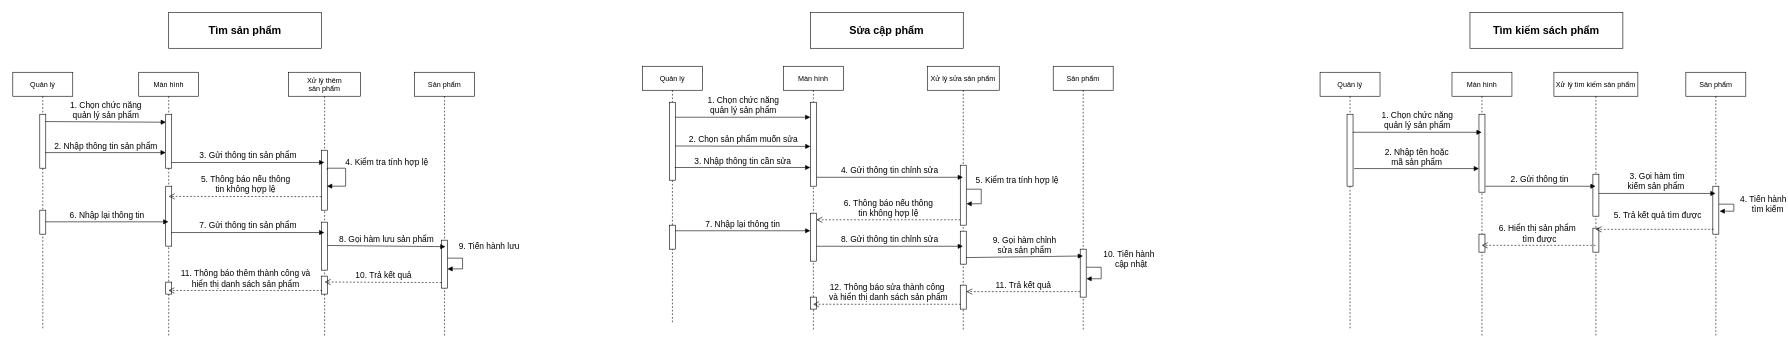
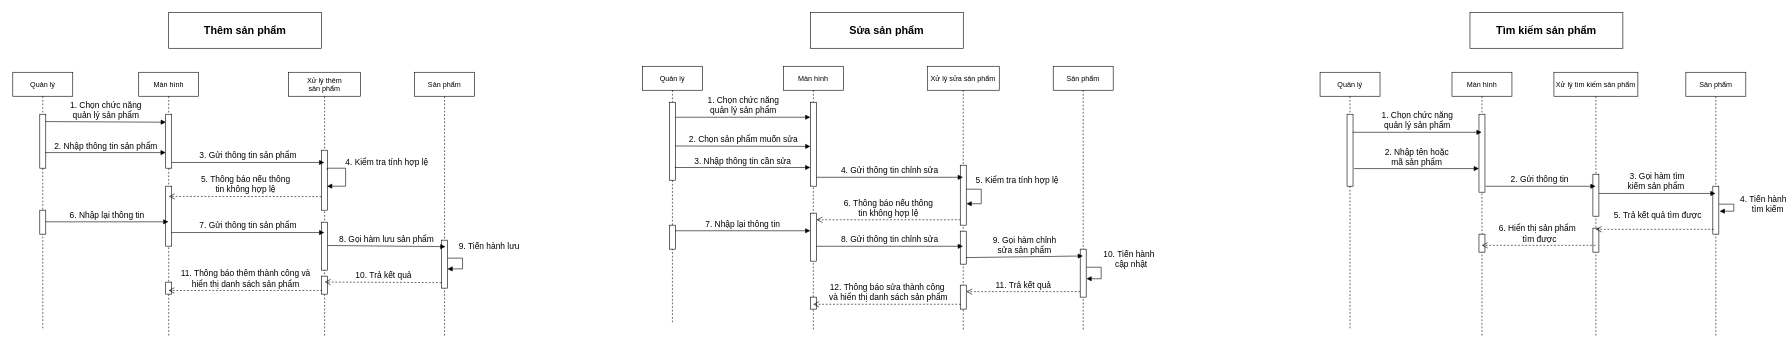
  <mxCell id="0" />
  <mxCell id="1" parent="0" />
  <mxCell id="2" value="Quản lý" style="shape=umlLifeline;perimeter=lifelinePerimeter;container=1;collapsible=0;recursiveResize=0;rounded=0;shadow=0;strokeWidth=1;" parent="1" vertex="1"><mxGeometry x="20" y="120" width="100" height="430" as="geometry" /></mxCell>
  <mxCell id="3" value="" style="points=[];perimeter=orthogonalPerimeter;rounded=0;shadow=0;strokeWidth=1;" parent="2" vertex="1"><mxGeometry x="45" y="70" width="10" height="90" as="geometry" /></mxCell>
  <mxCell id="4" value="" style="html=1;points=[];perimeter=orthogonalPerimeter;fontSize=12;" parent="2" vertex="1"><mxGeometry x="45" y="230" width="10" height="40" as="geometry" /></mxCell>
  <mxCell id="5" value="Màn hình" style="shape=umlLifeline;perimeter=lifelinePerimeter;container=1;collapsible=0;recursiveResize=0;rounded=0;shadow=0;strokeWidth=1;" parent="1" vertex="1"><mxGeometry x="230" y="120" width="100" height="440" as="geometry" /></mxCell>
  <mxCell id="6" value="" style="points=[];perimeter=orthogonalPerimeter;rounded=0;shadow=0;strokeWidth=1;" parent="5" vertex="1"><mxGeometry x="45" y="70" width="10" height="90" as="geometry" /></mxCell>
  <mxCell id="7" value="" style="html=1;points=[];perimeter=orthogonalPerimeter;fontSize=12;" parent="5" vertex="1"><mxGeometry x="45" y="190" width="10" height="100" as="geometry" /></mxCell>
  <mxCell id="8" value="" style="html=1;points=[];perimeter=orthogonalPerimeter;fontSize=12;" parent="5" vertex="1"><mxGeometry x="45" y="350" width="10" height="20" as="geometry" /></mxCell>
  <mxCell id="9" value="Xử lý thêm&#10;sản phẩm" style="shape=umlLifeline;perimeter=lifelinePerimeter;container=1;collapsible=0;recursiveResize=0;rounded=0;shadow=0;strokeWidth=1;" parent="1" vertex="1"><mxGeometry x="480" y="120" width="120" height="440" as="geometry" /></mxCell>
  <mxCell id="10" value="" style="points=[];perimeter=orthogonalPerimeter;rounded=0;shadow=0;strokeWidth=1;" parent="9" vertex="1"><mxGeometry x="55" y="130" width="10" height="100" as="geometry" /></mxCell>
  <mxCell id="11" value="&lt;font style=&quot;font-size: 14px&quot;&gt;4.&amp;nbsp;Kiểm tra tính hợp lệ&lt;/font&gt;" style="edgeStyle=orthogonalEdgeStyle;html=1;align=left;spacingLeft=2;endArrow=block;rounded=0;fontSize=12;exitX=0.928;exitY=0.326;exitDx=0;exitDy=0;exitPerimeter=0;" parent="9" source="10" edge="1"><mxGeometry x="-0.375" y="10" relative="1" as="geometry"><mxPoint x="65" y="120" as="sourcePoint" /><Array as="points"><mxPoint x="64" y="160" /><mxPoint x="95" y="160" /><mxPoint x="95" y="190" /></Array><mxPoint x="64" y="190" as="targetPoint" /><mxPoint as="offset" /></mxGeometry></mxCell>
  <mxCell id="12" value="" style="html=1;points=[];perimeter=orthogonalPerimeter;fontSize=12;" parent="9" vertex="1"><mxGeometry x="55" y="250" width="10" height="80" as="geometry" /></mxCell>
  <mxCell id="13" value="" style="html=1;points=[];perimeter=orthogonalPerimeter;fontSize=12;" parent="9" vertex="1"><mxGeometry x="55" y="340" width="10" height="30" as="geometry" /></mxCell>
  <mxCell id="14" value="Sản phẩm" style="shape=umlLifeline;perimeter=lifelinePerimeter;container=1;collapsible=0;recursiveResize=0;rounded=0;shadow=0;strokeWidth=1;" parent="1" vertex="1"><mxGeometry x="690" y="120" width="100" height="440" as="geometry" /></mxCell>
  <mxCell id="15" value="&lt;font style=&quot;font-size: 14px&quot;&gt;9.&amp;nbsp;Tiến hành lưu&lt;/font&gt;" style="edgeStyle=orthogonalEdgeStyle;html=1;align=left;spacingLeft=2;endArrow=block;rounded=0;entryX=0.986;entryY=0.599;fontSize=12;entryDx=0;entryDy=0;entryPerimeter=0;" parent="14" target="16" edge="1"><mxGeometry x="-0.453" y="20" relative="1" as="geometry"><mxPoint x="50" y="310" as="sourcePoint" /><Array as="points"><mxPoint x="80" y="310" /><mxPoint x="80" y="328" /></Array><mxPoint x="55" y="330" as="targetPoint" /><mxPoint as="offset" /></mxGeometry></mxCell>
  <mxCell id="16" value="" style="html=1;points=[];perimeter=orthogonalPerimeter;fontSize=12;" parent="14" vertex="1"><mxGeometry x="45" y="280" width="10" height="80" as="geometry" /></mxCell>
  <mxCell id="17" value="&lt;font style=&quot;font-size: 14px&quot;&gt;2. Nhập thông tin&amp;nbsp;sản phẩm&lt;/font&gt;" style="html=1;verticalAlign=bottom;endArrow=block;rounded=0;exitX=0.9;exitY=0.711;exitDx=0;exitDy=0;exitPerimeter=0;" parent="1" source="3" target="6" edge="1"><mxGeometry width="80" relative="1" as="geometry"><mxPoint x="380" y="310" as="sourcePoint" /><mxPoint x="460" y="310" as="targetPoint" /></mxGeometry></mxCell>
  <mxCell id="18" value="&lt;font style=&quot;font-size: 14px&quot;&gt;3. Gửi thông tin sản phẩm&lt;/font&gt;" style="html=1;verticalAlign=bottom;endArrow=block;rounded=0;fontSize=12;exitX=1.031;exitY=0.894;exitDx=0;exitDy=0;exitPerimeter=0;" parent="1" source="6" target="9" edge="1"><mxGeometry width="80" relative="1" as="geometry"><mxPoint x="380" y="310" as="sourcePoint" /><mxPoint x="460" y="310" as="targetPoint" /></mxGeometry></mxCell>
  <mxCell id="19" value="&lt;font style=&quot;font-size: 14px&quot;&gt;5.&amp;nbsp;Thông báo nếu thông&lt;br&gt;tin không hợp lệ&lt;/font&gt;" style="html=1;verticalAlign=bottom;endArrow=open;dashed=1;endSize=8;rounded=0;fontSize=12;exitX=-0.038;exitY=0.774;exitDx=0;exitDy=0;exitPerimeter=0;" parent="1" source="10" edge="1"><mxGeometry relative="1" as="geometry"><mxPoint x="510" y="300" as="sourcePoint" /><mxPoint x="280" y="327" as="targetPoint" /></mxGeometry></mxCell>
  <mxCell id="20" value="&lt;font style=&quot;font-size: 14px&quot;&gt;6.&amp;nbsp;Nhập lại thông tin&lt;/font&gt;" style="html=1;verticalAlign=bottom;endArrow=block;rounded=0;fontSize=12;exitX=0.938;exitY=0.485;exitDx=0;exitDy=0;exitPerimeter=0;" parent="1" source="4" target="5" edge="1"><mxGeometry width="80" relative="1" as="geometry"><mxPoint x="50" y="358" as="sourcePoint" /><mxPoint x="260" y="369" as="targetPoint" /></mxGeometry></mxCell>
  <mxCell id="21" value="&lt;font style=&quot;font-size: 14px&quot;&gt;7. Gửi thông tin sản phẩm&lt;/font&gt;" style="html=1;verticalAlign=bottom;endArrow=block;rounded=0;fontSize=12;exitX=0.938;exitY=0.773;exitDx=0;exitDy=0;exitPerimeter=0;" parent="1" source="7" target="9" edge="1"><mxGeometry width="80" relative="1" as="geometry"><mxPoint x="230" y="330" as="sourcePoint" /><mxPoint x="310" y="330" as="targetPoint" /></mxGeometry></mxCell>
  <mxCell id="22" value="&lt;font style=&quot;font-size: 14px&quot;&gt;8.&amp;nbsp;Gọi hàm lưu&amp;nbsp;sản phẩm&lt;/font&gt;" style="html=1;verticalAlign=bottom;endArrow=block;rounded=0;fontSize=12;exitX=0.986;exitY=0.486;exitDx=0;exitDy=0;exitPerimeter=0;entryX=0.515;entryY=0.661;entryDx=0;entryDy=0;entryPerimeter=0;" parent="1" source="12" target="14" edge="1"><mxGeometry width="80" relative="1" as="geometry"><mxPoint x="530" y="370" as="sourcePoint" /><mxPoint x="610" y="370" as="targetPoint" /></mxGeometry></mxCell>
  <mxCell id="23" value="&lt;font style=&quot;font-size: 14px&quot;&gt;10.&amp;nbsp;Trả kết quả&lt;/font&gt;" style="html=1;verticalAlign=bottom;endArrow=open;dashed=1;endSize=8;rounded=0;fontSize=12;exitX=-0.014;exitY=0.885;exitDx=0;exitDy=0;exitPerimeter=0;entryX=0.5;entryY=0.795;entryDx=0;entryDy=0;entryPerimeter=0;" parent="1" source="16" target="9" edge="1"><mxGeometry relative="1" as="geometry"><mxPoint x="610" y="470" as="sourcePoint" /><mxPoint x="530" y="470" as="targetPoint" /></mxGeometry></mxCell>
  <mxCell id="24" value="&lt;font style=&quot;font-size: 14px&quot;&gt;11.&amp;nbsp;Thông báo thêm thành công và&lt;br&gt;hiển thị danh sách sản phẩm&lt;/font&gt;" style="html=1;verticalAlign=bottom;endArrow=open;dashed=1;endSize=8;rounded=0;fontSize=12;exitX=0.081;exitY=0.797;exitDx=0;exitDy=0;exitPerimeter=0;" parent="1" source="13" target="5" edge="1"><mxGeometry relative="1" as="geometry"><mxPoint x="480" y="420" as="sourcePoint" /><mxPoint x="400" y="420" as="targetPoint" /></mxGeometry></mxCell>
- <mxCell id="25" value="&lt;b&gt;&lt;font style=&quot;font-size: 18px&quot;&gt;Tìm sản phẩm&lt;/font&gt;&lt;/b&gt;" style="rounded=0;whiteSpace=wrap;html=1;fontSize=12;" parent="1" vertex="1"><mxGeometry x="280" y="20" width="255" height="60" as="geometry" /></mxCell>
- <mxCell id="26" value="&lt;b&gt;&lt;font style=&quot;font-size: 18px&quot;&gt;Sửa cập phẩm&lt;/font&gt;&lt;/b&gt;" style="rounded=0;whiteSpace=wrap;html=1;fontSize=12;" parent="1" vertex="1"><mxGeometry x="1350" y="20" width="255" height="60" as="geometry" /></mxCell>
+ <mxCell id="25" value="&lt;b&gt;&lt;font style=&quot;font-size: 18px&quot;&gt;Thêm sản phẩm&lt;/font&gt;&lt;/b&gt;" style="rounded=0;whiteSpace=wrap;html=1;fontSize=12;" parent="1" vertex="1"><mxGeometry x="280" y="20" width="255" height="60" as="geometry" /></mxCell>
+ <mxCell id="26" value="&lt;b&gt;&lt;font style=&quot;font-size: 18px&quot;&gt;Sửa sản phẩm&lt;/font&gt;&lt;/b&gt;" style="rounded=0;whiteSpace=wrap;html=1;fontSize=12;" parent="1" vertex="1"><mxGeometry x="1350" y="20" width="255" height="60" as="geometry" /></mxCell>
  <mxCell id="27" value="Quản lý" style="shape=umlLifeline;perimeter=lifelinePerimeter;container=1;collapsible=0;recursiveResize=0;rounded=0;shadow=0;strokeWidth=1;" parent="1" vertex="1"><mxGeometry x="2200" y="120" width="100" height="430" as="geometry" /></mxCell>
  <mxCell id="28" value="" style="points=[];perimeter=orthogonalPerimeter;rounded=0;shadow=0;strokeWidth=1;" parent="27" vertex="1"><mxGeometry x="45" y="70" width="10" height="120" as="geometry" /></mxCell>
  <mxCell id="29" value="Màn hình" style="shape=umlLifeline;perimeter=lifelinePerimeter;container=1;collapsible=0;recursiveResize=0;rounded=0;shadow=0;strokeWidth=1;" parent="1" vertex="1"><mxGeometry x="2420" y="120" width="100" height="440" as="geometry" /></mxCell>
  <mxCell id="30" value="" style="points=[];perimeter=orthogonalPerimeter;rounded=0;shadow=0;strokeWidth=1;" parent="29" vertex="1"><mxGeometry x="45" y="70" width="10" height="130" as="geometry" /></mxCell>
  <mxCell id="31" value="" style="html=1;points=[];perimeter=orthogonalPerimeter;fontSize=12;" parent="29" vertex="1"><mxGeometry x="45" y="270" width="10" height="30" as="geometry" /></mxCell>
  <mxCell id="32" value="Xử lý tìm kiếm sản phẩm" style="shape=umlLifeline;perimeter=lifelinePerimeter;container=1;collapsible=0;recursiveResize=0;rounded=0;shadow=0;strokeWidth=1;" parent="1" vertex="1"><mxGeometry x="2590" y="120" width="140" height="440" as="geometry" /></mxCell>
  <mxCell id="33" value="" style="points=[];perimeter=orthogonalPerimeter;rounded=0;shadow=0;strokeWidth=1;" parent="32" vertex="1"><mxGeometry x="65" y="170" width="10" height="70" as="geometry" /></mxCell>
  <mxCell id="34" value="" style="html=1;points=[];perimeter=orthogonalPerimeter;fontSize=12;" parent="32" vertex="1"><mxGeometry x="65" y="260" width="10" height="40" as="geometry" /></mxCell>
  <mxCell id="35" value="Sản phẩm" style="shape=umlLifeline;perimeter=lifelinePerimeter;container=1;collapsible=0;recursiveResize=0;rounded=0;shadow=0;strokeWidth=1;" parent="1" vertex="1"><mxGeometry x="2810" y="120" width="100" height="440" as="geometry" /></mxCell>
  <mxCell id="36" value="" style="html=1;points=[];perimeter=orthogonalPerimeter;fontSize=12;" parent="35" vertex="1"><mxGeometry x="45" y="190" width="10" height="80" as="geometry" /></mxCell>
  <mxCell id="37" value="&lt;font style=&quot;font-size: 14px&quot;&gt;4. Tiến hành&lt;br&gt;&amp;nbsp; &amp;nbsp; &amp;nbsp;tìm kiếm&lt;/font&gt;" style="edgeStyle=orthogonalEdgeStyle;html=1;align=left;spacingLeft=2;endArrow=block;rounded=0;fontSize=12;exitX=1;exitY=0.375;exitDx=0;exitDy=0;exitPerimeter=0;entryX=1.133;entryY=0.521;entryDx=0;entryDy=0;entryPerimeter=0;" parent="35" source="36" target="36" edge="1"><mxGeometry x="-0.286" y="-10" relative="1" as="geometry"><mxPoint x="60" y="160" as="sourcePoint" /><Array as="points"><mxPoint x="80" y="220" /><mxPoint x="80" y="232" /></Array><mxPoint x="60" y="220" as="targetPoint" /><mxPoint x="10" y="-10" as="offset" /></mxGeometry></mxCell>
  <mxCell id="38" value="&lt;font style=&quot;font-size: 14px&quot;&gt;2. Nhập tên hoặc &lt;br&gt;mã&amp;nbsp;sản phẩm&lt;/font&gt;" style="html=1;verticalAlign=bottom;endArrow=block;rounded=0;exitX=1.18;exitY=0.755;exitDx=0;exitDy=0;exitPerimeter=0;" parent="1" source="28" target="30" edge="1"><mxGeometry width="80" relative="1" as="geometry"><mxPoint x="2260" y="280" as="sourcePoint" /><mxPoint x="2630" y="310" as="targetPoint" /></mxGeometry></mxCell>
  <mxCell id="39" value="&lt;font style=&quot;font-size: 14px&quot;&gt;2. Gửi thông tin&amp;nbsp;&lt;/font&gt;" style="html=1;verticalAlign=bottom;endArrow=block;rounded=0;fontSize=12;exitX=1.1;exitY=0.924;exitDx=0;exitDy=0;exitPerimeter=0;" parent="1" source="30" target="32" edge="1"><mxGeometry width="80" relative="1" as="geometry"><mxPoint x="2550" y="310" as="sourcePoint" /><mxPoint x="2630" y="310" as="targetPoint" /></mxGeometry></mxCell>
- <mxCell id="40" value="&lt;b&gt;&lt;font style=&quot;font-size: 18px&quot;&gt;Tìm kiếm sách phẩm&lt;/font&gt;&lt;/b&gt;" style="rounded=0;whiteSpace=wrap;html=1;fontSize=12;" parent="1" vertex="1"><mxGeometry x="2450" y="20" width="255" height="60" as="geometry" /></mxCell>
+ <mxCell id="40" value="&lt;b&gt;&lt;font style=&quot;font-size: 18px&quot;&gt;Tìm kiếm sản phẩm&lt;/font&gt;&lt;/b&gt;" style="rounded=0;whiteSpace=wrap;html=1;fontSize=12;" parent="1" vertex="1"><mxGeometry x="2450" y="20" width="255" height="60" as="geometry" /></mxCell>
  <mxCell id="41" value="&lt;font style=&quot;font-size: 14px&quot;&gt;3. Gọi hàm tìm &lt;br&gt;kiếm sản phẩm&amp;nbsp;&lt;/font&gt;" style="html=1;verticalAlign=bottom;endArrow=block;rounded=0;fontSize=12;exitX=1.003;exitY=0.459;exitDx=0;exitDy=0;exitPerimeter=0;" parent="1" source="33" target="35" edge="1"><mxGeometry width="80" relative="1" as="geometry"><mxPoint x="2700" y="260" as="sourcePoint" /><mxPoint x="2580" y="300" as="targetPoint" /></mxGeometry></mxCell>
  <mxCell id="42" value="&lt;font style=&quot;font-size: 14px&quot;&gt;5. Trả kết quả tìm được&lt;/font&gt;" style="html=1;verticalAlign=bottom;endArrow=open;dashed=1;endSize=8;rounded=0;fontSize=12;exitX=0.134;exitY=0.899;exitDx=0;exitDy=0;exitPerimeter=0;" parent="1" source="36" target="32" edge="1"><mxGeometry x="-0.056" y="-12" relative="1" as="geometry"><mxPoint x="2800" y="240" as="sourcePoint" /><mxPoint x="2720" y="240" as="targetPoint" /><mxPoint as="offset" /></mxGeometry></mxCell>
  <mxCell id="43" value="&lt;font style=&quot;font-size: 14px&quot;&gt;6. Hiển thị sản phẩm&amp;nbsp;&lt;br&gt;&amp;nbsp;tìm được&lt;/font&gt;" style="html=1;verticalAlign=bottom;endArrow=open;dashed=1;endSize=8;rounded=0;fontSize=12;exitX=0.495;exitY=0.656;exitDx=0;exitDy=0;exitPerimeter=0;" parent="1" source="32" target="29" edge="1"><mxGeometry relative="1" as="geometry"><mxPoint x="2800" y="370" as="sourcePoint" /><mxPoint x="2570" y="350" as="targetPoint" /></mxGeometry></mxCell>
  <mxCell id="44" value="&lt;font style=&quot;font-size: 14px&quot;&gt;1. Chọn chức năng &lt;br&gt;quản lý sản phẩm&lt;/font&gt;" style="html=1;verticalAlign=bottom;endArrow=block;rounded=0;fontSize=12;entryX=0.033;entryY=0.148;entryDx=0;entryDy=0;entryPerimeter=0;exitX=0.92;exitY=0.136;exitDx=0;exitDy=0;exitPerimeter=0;" parent="1" source="3" target="6" edge="1"><mxGeometry width="80" relative="1" as="geometry"><mxPoint x="10" y="203" as="sourcePoint" /><mxPoint x="550" y="230" as="targetPoint" /></mxGeometry></mxCell>
  <mxCell id="45" value="1. Chọn chức năng &lt;br&gt;quản lý sản phẩm" style="html=1;verticalAlign=bottom;endArrow=block;rounded=0;fontSize=14;exitX=0.933;exitY=0.251;exitDx=0;exitDy=0;exitPerimeter=0;" parent="1" source="28" target="29" edge="1"><mxGeometry width="80" relative="1" as="geometry"><mxPoint x="2150" y="250" as="sourcePoint" /><mxPoint x="2230" y="250" as="targetPoint" /></mxGeometry></mxCell>
  <mxCell id="46" value="Quản lý" style="shape=umlLifeline;perimeter=lifelinePerimeter;container=1;collapsible=0;recursiveResize=0;rounded=0;shadow=0;strokeWidth=1;" parent="1" vertex="1"><mxGeometry x="1070" y="110" width="100" height="430" as="geometry" /></mxCell>
  <mxCell id="47" value="" style="points=[];perimeter=orthogonalPerimeter;rounded=0;shadow=0;strokeWidth=1;" parent="46" vertex="1"><mxGeometry x="45" y="60" width="10" height="130" as="geometry" /></mxCell>
  <mxCell id="48" value="" style="html=1;points=[];perimeter=orthogonalPerimeter;fontSize=12;" parent="46" vertex="1"><mxGeometry x="45" y="265" width="10" height="40" as="geometry" /></mxCell>
  <mxCell id="49" value="Màn hình" style="shape=umlLifeline;perimeter=lifelinePerimeter;container=1;collapsible=0;recursiveResize=0;rounded=0;shadow=0;strokeWidth=1;" parent="1" vertex="1"><mxGeometry x="1305" y="110" width="100" height="440" as="geometry" /></mxCell>
  <mxCell id="50" value="" style="points=[];perimeter=orthogonalPerimeter;rounded=0;shadow=0;strokeWidth=1;" parent="49" vertex="1"><mxGeometry x="45" y="60" width="10" height="140" as="geometry" /></mxCell>
  <mxCell id="51" value="" style="html=1;points=[];perimeter=orthogonalPerimeter;fontSize=12;" parent="49" vertex="1"><mxGeometry x="45" y="245" width="10" height="80" as="geometry" /></mxCell>
  <mxCell id="52" value="" style="html=1;points=[];perimeter=orthogonalPerimeter;fontSize=12;" parent="49" vertex="1"><mxGeometry x="45" y="385" width="10" height="20" as="geometry" /></mxCell>
  <mxCell id="53" value="Xử lý sửa sản phẩm" style="shape=umlLifeline;perimeter=lifelinePerimeter;container=1;collapsible=0;recursiveResize=0;rounded=0;shadow=0;strokeWidth=1;" parent="1" vertex="1"><mxGeometry x="1545" y="110" width="120" height="440" as="geometry" /></mxCell>
  <mxCell id="54" value="" style="points=[];perimeter=orthogonalPerimeter;rounded=0;shadow=0;strokeWidth=1;" parent="53" vertex="1"><mxGeometry x="55" y="165" width="10" height="100" as="geometry" /></mxCell>
  <mxCell id="55" value="" style="html=1;points=[];perimeter=orthogonalPerimeter;fontSize=12;" parent="53" vertex="1"><mxGeometry x="55" y="275" width="10" height="55" as="geometry" /></mxCell>
  <mxCell id="56" value="" style="html=1;points=[];perimeter=orthogonalPerimeter;fontSize=12;" parent="53" vertex="1"><mxGeometry x="55" y="365" width="10" height="40" as="geometry" /></mxCell>
  <mxCell id="57" value="&lt;font style=&quot;font-size: 14px&quot;&gt;5.&amp;nbsp;Kiểm tra tính hợp lệ&lt;/font&gt;" style="edgeStyle=orthogonalEdgeStyle;html=1;align=left;spacingLeft=2;endArrow=block;rounded=0;fontSize=12;entryX=1.039;entryY=0.643;entryDx=0;entryDy=0;entryPerimeter=0;" parent="53" target="54" edge="1"><mxGeometry x="-0.67" y="14" relative="1" as="geometry"><mxPoint x="65" y="205" as="sourcePoint" /><Array as="points"><mxPoint x="66" y="205" /><mxPoint x="90" y="205" /><mxPoint x="90" y="229" /></Array><mxPoint x="100" y="195.0" as="targetPoint" /><mxPoint as="offset" /></mxGeometry></mxCell>
  <mxCell id="58" value="Sản phẩm" style="shape=umlLifeline;perimeter=lifelinePerimeter;container=1;collapsible=0;recursiveResize=0;rounded=0;shadow=0;strokeWidth=1;" parent="1" vertex="1"><mxGeometry x="1755" y="110" width="100" height="440" as="geometry" /></mxCell>
  <mxCell id="59" value="&lt;font style=&quot;font-size: 14px&quot;&gt;10.&amp;nbsp;Tiến hành&lt;br&gt;&amp;nbsp; &amp;nbsp; &amp;nbsp;cập nhật&lt;/font&gt;" style="edgeStyle=orthogonalEdgeStyle;html=1;align=left;spacingLeft=2;endArrow=block;rounded=0;fontSize=12;exitX=1.042;exitY=0.377;exitDx=0;exitDy=0;exitPerimeter=0;entryX=1.042;entryY=0.617;entryDx=0;entryDy=0;entryPerimeter=0;" parent="58" source="60" target="60" edge="1"><mxGeometry x="-0.108" y="-20" relative="1" as="geometry"><mxPoint x="50" y="310" as="sourcePoint" /><Array as="points"><mxPoint x="80" y="335" /><mxPoint x="80" y="354" /></Array><mxPoint x="60" y="315" as="targetPoint" /><mxPoint x="20" y="-20" as="offset" /></mxGeometry></mxCell>
  <mxCell id="60" value="" style="html=1;points=[];perimeter=orthogonalPerimeter;fontSize=12;" parent="58" vertex="1"><mxGeometry x="45" y="305" width="10" height="80" as="geometry" /></mxCell>
  <mxCell id="61" value="&lt;font style=&quot;font-size: 14px&quot;&gt;3. Nhập thông tin cần sửa&lt;/font&gt;" style="html=1;verticalAlign=bottom;endArrow=block;rounded=0;exitX=0.893;exitY=0.837;exitDx=0;exitDy=0;exitPerimeter=0;" parent="1" source="47" target="50" edge="1"><mxGeometry width="80" relative="1" as="geometry"><mxPoint x="1125" y="265" as="sourcePoint" /><mxPoint x="1555" y="300" as="targetPoint" /></mxGeometry></mxCell>
  <mxCell id="62" value="&lt;font style=&quot;font-size: 14px&quot;&gt;4. Gửi thông tin chỉnh sửa&lt;/font&gt;" style="html=1;verticalAlign=bottom;endArrow=block;rounded=0;fontSize=12;exitX=1.031;exitY=0.894;exitDx=0;exitDy=0;exitPerimeter=0;" parent="1" source="50" target="53" edge="1"><mxGeometry width="80" relative="1" as="geometry"><mxPoint x="1475" y="300" as="sourcePoint" /><mxPoint x="1555" y="300" as="targetPoint" /></mxGeometry></mxCell>
  <mxCell id="63" value="&lt;font style=&quot;font-size: 14px&quot;&gt;6.&amp;nbsp;Thông báo nếu thông&lt;br&gt;tin không hợp lệ&lt;/font&gt;" style="html=1;verticalAlign=bottom;endArrow=open;dashed=1;endSize=8;rounded=0;fontSize=12;exitX=0;exitY=0.91;exitDx=0;exitDy=0;exitPerimeter=0;" parent="1" source="54" target="51" edge="1"><mxGeometry relative="1" as="geometry"><mxPoint x="1605" y="290" as="sourcePoint" /><mxPoint x="1355" y="290" as="targetPoint" /></mxGeometry></mxCell>
  <mxCell id="64" value="&lt;font style=&quot;font-size: 14px&quot;&gt;7.&amp;nbsp;Nhập lại thông tin&lt;/font&gt;" style="html=1;verticalAlign=bottom;endArrow=block;rounded=0;fontSize=12;exitX=0.928;exitY=0.233;exitDx=0;exitDy=0;exitPerimeter=0;" parent="1" source="48" target="51" edge="1"><mxGeometry width="80" relative="1" as="geometry"><mxPoint x="1145" y="348" as="sourcePoint" /><mxPoint x="1355" y="359" as="targetPoint" /></mxGeometry></mxCell>
  <mxCell id="65" value="&lt;font style=&quot;font-size: 14px&quot;&gt;8. Gửi thông tin chỉnh sửa&lt;/font&gt;" style="html=1;verticalAlign=bottom;endArrow=block;rounded=0;fontSize=12;exitX=1.011;exitY=0.69;exitDx=0;exitDy=0;exitPerimeter=0;" parent="1" source="51" target="53" edge="1"><mxGeometry width="80" relative="1" as="geometry"><mxPoint x="1365" y="375" as="sourcePoint" /><mxPoint x="1405" y="320" as="targetPoint" /></mxGeometry></mxCell>
  <mxCell id="66" value="&lt;font style=&quot;font-size: 14px&quot;&gt;9.&amp;nbsp;Gọi hàm chỉnh &lt;br&gt;sửa sản phẩm&lt;/font&gt;" style="html=1;verticalAlign=bottom;endArrow=block;rounded=0;fontSize=12;exitX=0.945;exitY=0.801;exitDx=0;exitDy=0;exitPerimeter=0;entryX=0.496;entryY=0.719;entryDx=0;entryDy=0;entryPerimeter=0;" parent="1" source="55" target="58" edge="1"><mxGeometry width="80" relative="1" as="geometry"><mxPoint x="1625" y="360" as="sourcePoint" /><mxPoint x="1805" y="389" as="targetPoint" /></mxGeometry></mxCell>
  <mxCell id="67" value="&lt;font style=&quot;font-size: 14px&quot;&gt;11.&amp;nbsp;Trả kết quả&lt;/font&gt;" style="html=1;verticalAlign=bottom;endArrow=open;dashed=1;endSize=8;rounded=0;fontSize=12;exitX=-0.014;exitY=0.885;exitDx=0;exitDy=0;exitPerimeter=0;" parent="1" source="60" target="56" edge="1"><mxGeometry relative="1" as="geometry"><mxPoint x="1705" y="460" as="sourcePoint" /><mxPoint x="1625" y="460" as="targetPoint" /></mxGeometry></mxCell>
  <mxCell id="68" value="&lt;font style=&quot;font-size: 14px&quot;&gt;12.&amp;nbsp;Thông báo sửa thành công&lt;br&gt;&amp;nbsp;và hiển thị danh sách sản phẩm&lt;/font&gt;" style="html=1;verticalAlign=bottom;endArrow=open;dashed=1;endSize=8;rounded=0;fontSize=12;exitX=0.081;exitY=0.797;exitDx=0;exitDy=0;exitPerimeter=0;" parent="1" source="56" target="49" edge="1"><mxGeometry relative="1" as="geometry"><mxPoint x="1575" y="410" as="sourcePoint" /><mxPoint x="1495" y="410" as="targetPoint" /></mxGeometry></mxCell>
  <mxCell id="69" value="&lt;font style=&quot;font-size: 14px&quot;&gt;1. Chọn chức năng &lt;br&gt;quản lý sản phẩm&lt;/font&gt;" style="html=1;verticalAlign=bottom;endArrow=block;rounded=0;fontSize=12;" parent="1" target="50" edge="1"><mxGeometry width="80" relative="1" as="geometry"><mxPoint x="1125" y="195" as="sourcePoint" /><mxPoint x="1355" y="187" as="targetPoint" /></mxGeometry></mxCell>
  <mxCell id="70" value="&lt;font style=&quot;font-size: 14px&quot;&gt;2. Chọn sản phẩm muốn sửa&lt;/font&gt;" style="html=1;verticalAlign=bottom;endArrow=block;rounded=0;fontSize=12;entryX=0.014;entryY=0.526;entryDx=0;entryDy=0;entryPerimeter=0;exitX=0.962;exitY=0.561;exitDx=0;exitDy=0;exitPerimeter=0;" parent="1" source="47" target="50" edge="1"><mxGeometry width="80" relative="1" as="geometry"><mxPoint x="1138.43" y="198.72" as="sourcePoint" /><mxPoint x="1345" y="232" as="targetPoint" /></mxGeometry></mxCell>
